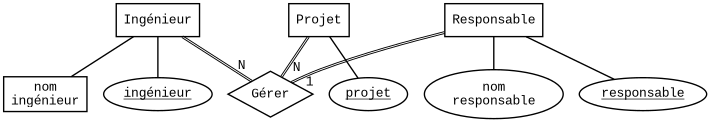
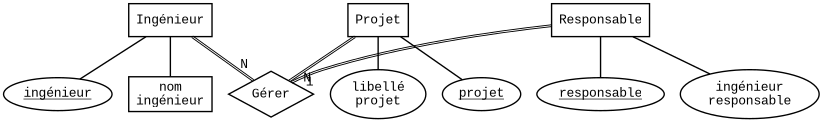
  graph {
    fontname="Liberation Mono"
    node [fillcolor="#FFFFFF" fontname="Liberation Mono" penwidth=1.5 shape=oval style=filled]
    edge [fontname="Liberation Mono" penwidth=1.5]
    n1 [label="Ingénieur" shape=box]
    n2 [label="nom\ningénieur" shape=box]
    n3 [label=<<u>ingénieur</u>>]
    n4 [height=0.7 label="Gérer" shape=diamond]
    n5 [label=Projet shape=box]
+   n6 [label="libellé\nprojet"]
    n7 [label=<<u>projet</u>>]
    n8 [label=Responsable shape=box]
-   n9 [label="nom\nresponsable"]
+   n9 [label="ingénieur\nresponsable"]
    n10 [label=<<u>responsable</u>>]
    n1 -- n2
    n1 -- n3
    n1 -- n4 [color="#000000:#000000" headlabel=N labeldistance=2 penwidth=1]
    n5 -- n4 [color="#000000:#000000" headlabel=N labeldistance=2 penwidth=1]
+   n5 -- n6
    n5 -- n7
    n8 -- n4 [color="#000000:#000000" headlabel=1 labeldistance=2 penwidth=1]
    n8 -- n9
    n8 -- n10
  }
